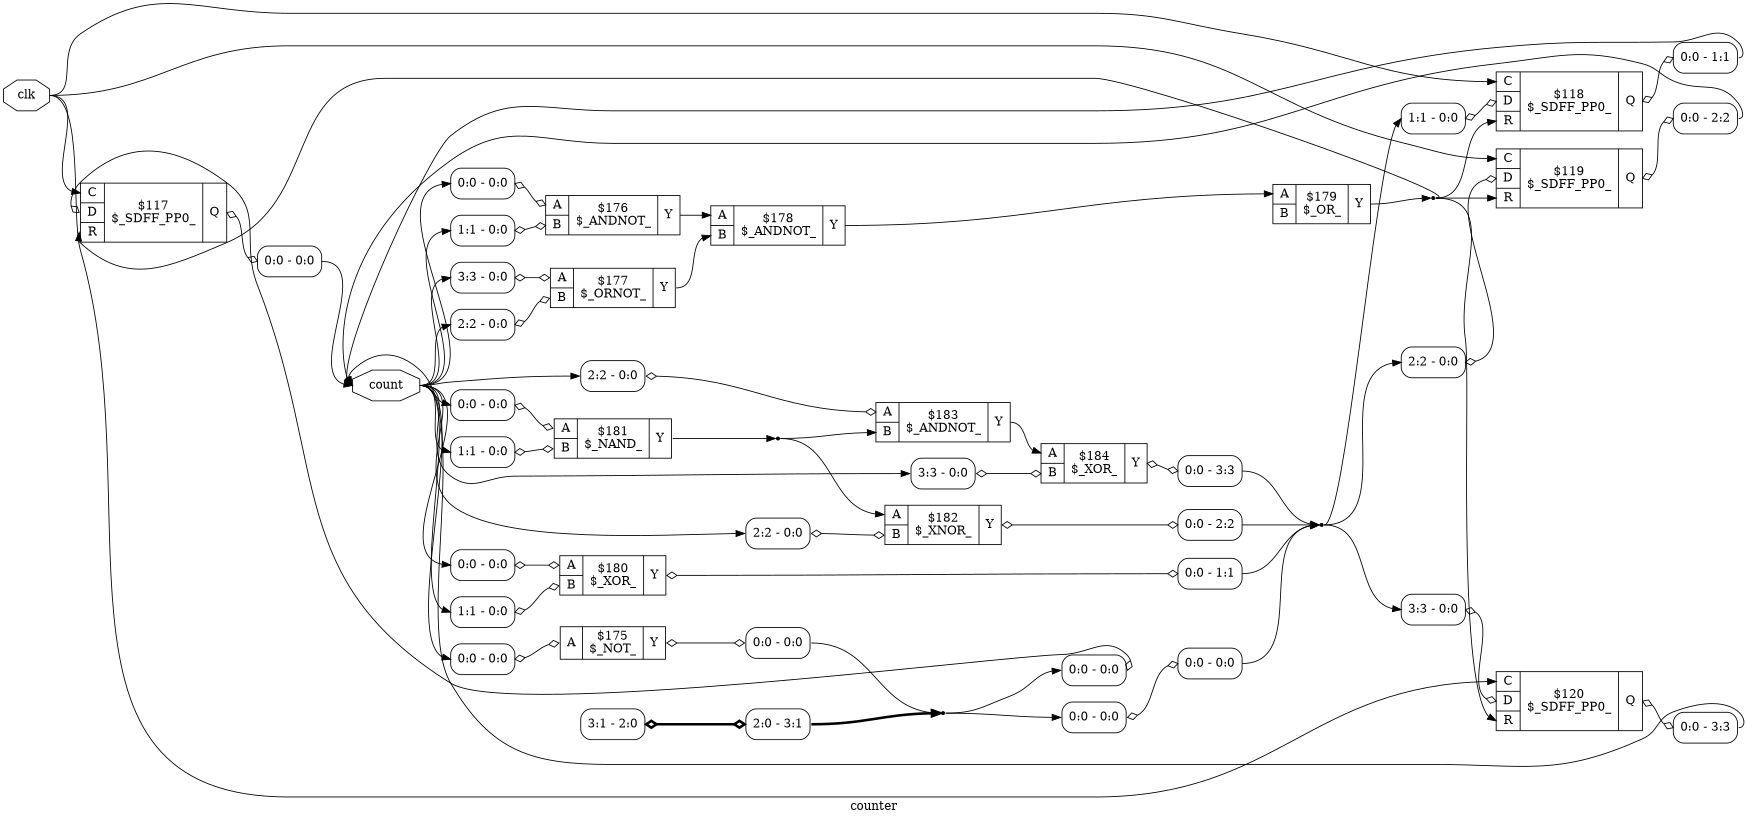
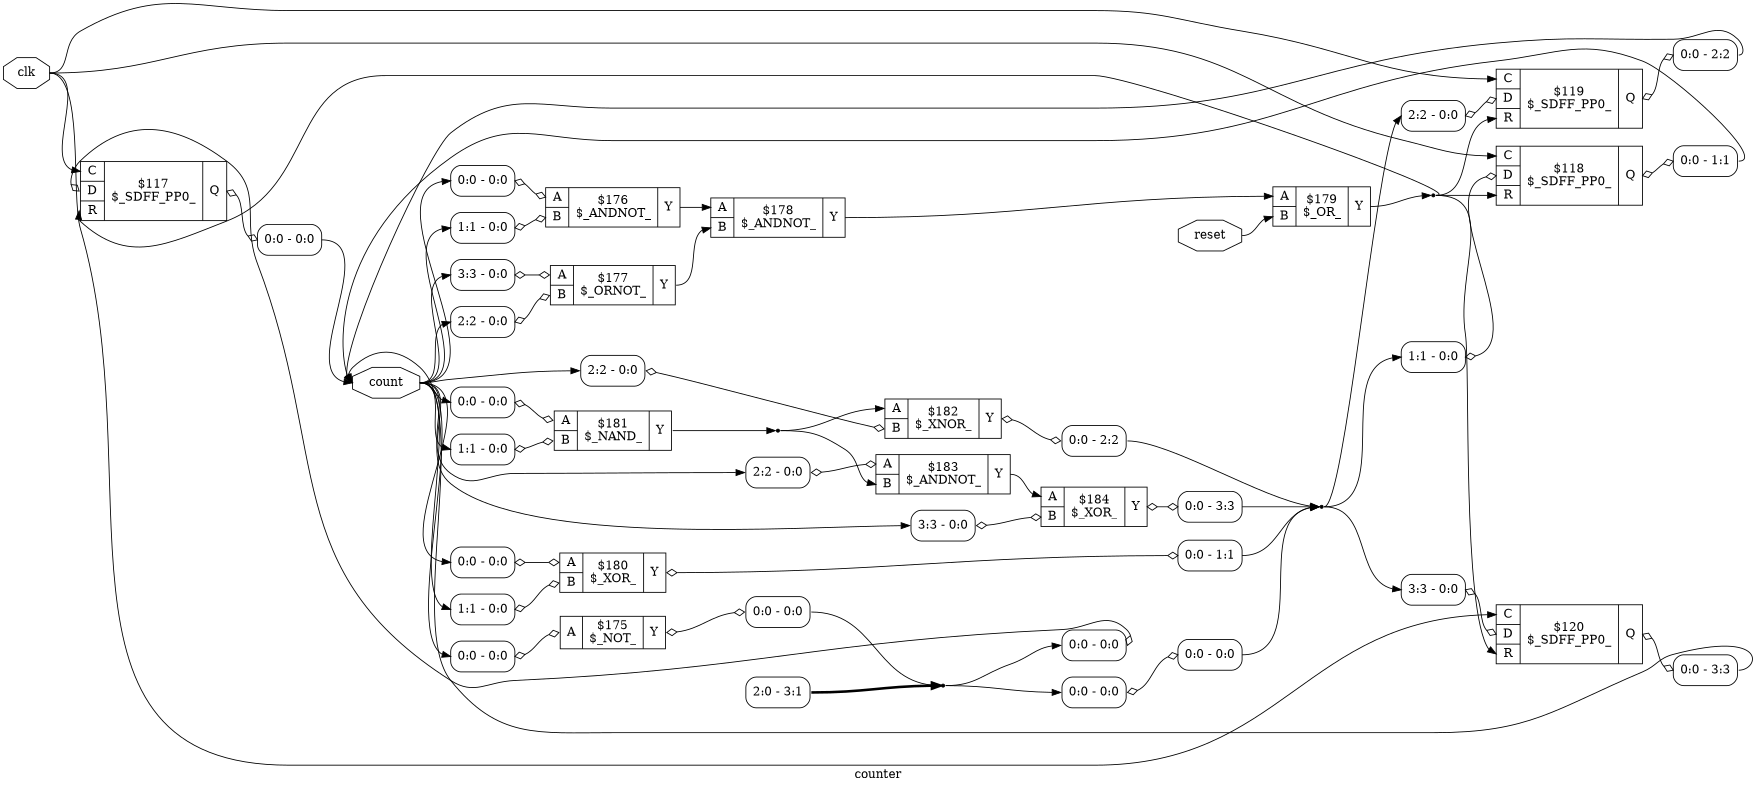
  digraph {
    label=counter
    rankdir=LR
    remincross=true
    node [color=black fontcolor=black shape=record style=rounded]
    edge [color=black fontcolor=black headport=w tailport=e]
    n9 [label=clk shape=octagon style=""]
    c29 [label="{{<p25> C|<p26> D|<p27> R}|$117\n$_SDFF_PP0_|{<p28> Q}}" color="" fontcolor="" style=""]
    c30 [label="{{<p25> C|<p26> D|<p27> R}|$118\n$_SDFF_PP0_|{<p28> Q}}" color="" fontcolor="" style=""]
    c31 [label="{{<p25> C|<p26> D|<p27> R}|$119\n$_SDFF_PP0_|{<p28> Q}}" color="" fontcolor="" style=""]
    c32 [label="{{<p25> C|<p26> D|<p27> R}|$120\n$_SDFF_PP0_|{<p28> Q}}" color="" fontcolor="" style=""]
    x17 [label="<s0> 0:0 - 0:0 "]
    x19 [label="<s0> 0:0 - 1:1 "]
    x21 [label="<s0> 0:0 - 2:2 "]
    x23 [label="<s0> 0:0 - 3:3 "]
    n10 [label=count shape=octagon style=""]
    x0 [label="<s0> 0:0 - 0:0 "]
    x2 [label="<s0> 0:0 - 0:0 "]
    x3 [label="<s0> 1:1 - 0:0 "]
    x4 [label="<s0> 3:3 - 0:0 "]
    x5 [label="<s0> 2:2 - 0:0 "]
    x6 [label="<s0> 0:0 - 0:0 "]
    x7 [label="<s0> 1:1 - 0:0 "]
    x9 [label="<s0> 0:0 - 0:0 "]
    x10 [label="<s0> 1:1 - 0:0 "]
    x11 [label="<s0> 2:2 - 0:0 "]
    x13 [label="<s0> 2:2 - 0:0 "]
    x14 [label="<s0> 3:3 - 0:0 "]
    c14 [label="{{<p12> A}|$175\n$_NOT_|{<p13> Y}}" color="" fontcolor="" style=""]
    c16 [label="{{<p12> A|<p15> B}|$176\n$_ANDNOT_|{<p13> Y}}" color="" fontcolor="" style=""]
    c17 [label="{{<p12> A|<p15> B}|$177\n$_ORNOT_|{<p13> Y}}" color="" fontcolor="" style=""]
    c20 [label="{{<p12> A|<p15> B}|$180\n$_XOR_|{<p13> Y}}" color="" fontcolor="" style=""]
    c21 [label="{{<p12> A|<p15> B}|$181\n$_NAND_|{<p13> Y}}" color="" fontcolor="" style=""]
    c22 [label="{{<p12> A|<p15> B}|$182\n$_XNOR_|{<p13> Y}}" color="" fontcolor="" style=""]
    c23 [label="{{<p12> A|<p15> B}|$183\n$_ANDNOT_|{<p13> Y}}" color="" fontcolor="" style=""]
    c24 [label="{{<p12> A|<p15> B}|$184\n$_XOR_|{<p13> Y}}" color="" fontcolor="" style=""]
-   x24 [label="<s0> 3:1 - 2:0 "]
    x25 [label="<s0> 2:0 - 3:1 "]
+   n11 [label=reset shape=octagon style=""]
    c19 [label="{{<p12> A|<p15> B}|$179\n$_OR_|{<p13> Y}}" color="" fontcolor="" style=""]
    n1 [shape=point color="" fontcolor="" style=""]
    x1 [label="<s0> 0:0 - 0:0 "]
    n7 [shape=point color="" fontcolor="" style=""]
    x16 [label="<s0> 0:0 - 0:0 "]
    x26 [label="<s0> 0:0 - 0:0 "]
    c18 [label="{{<p12> A|<p15> B}|$178\n$_ANDNOT_|{<p13> Y}}" color="" fontcolor="" style=""]
    x8 [label="<s0> 0:0 - 1:1 "]
    n8 [shape=point color="" fontcolor="" style=""]
    x18 [label="<s0> 1:1 - 0:0 "]
    x20 [label="<s0> 2:2 - 0:0 "]
    x22 [label="<s0> 3:3 - 0:0 "]
    n5 [shape=point color="" fontcolor="" style=""]
    x12 [label="<s0> 0:0 - 2:2 "]
    x15 [label="<s0> 0:0 - 3:3 "]
    x27 [label="<s0> 0:0 - 0:0 "]
    n9 -> c29 [headport="p25:w"]
    n9 -> c30 [headport="p25:w"]
    n9 -> c31 [headport="p25:w"]
    n9 -> c32 [headport="p25:w"]
    c29 -> x17 [arrowhead=odiamond arrowtail=odiamond dir=both tailport="p28:e"]
    c30 -> x19 [arrowhead=odiamond arrowtail=odiamond dir=both tailport="p28:e"]
    c31 -> x21 [arrowhead=odiamond arrowtail=odiamond dir=both tailport="p28:e"]
    c32 -> x23 [arrowhead=odiamond arrowtail=odiamond dir=both tailport="p28:e"]
    x17 -> n10 [tailport="s0:e"]
    x19 -> n10 [tailport="s0:e"]
    x21 -> n10 [tailport="s0:e"]
    x23 -> n10 [tailport="s0:e"]
    n10 -> x0 [headport="s0:w"]
    n10 -> x2 [headport="s0:w"]
    n10 -> x3 [headport="s0:w"]
    n10 -> x4 [headport="s0:w"]
    n10 -> x5 [headport="s0:w"]
    n10 -> x6 [headport="s0:w"]
    n10 -> x7 [headport="s0:w"]
    n10 -> x9 [headport="s0:w"]
    n10 -> x10 [headport="s0:w"]
    n10 -> x11 [headport="s0:w"]
    n10 -> x13 [headport="s0:w"]
    n10 -> x14 [headport="s0:w"]
    x0 -> c14 [arrowhead=odiamond arrowtail=odiamond dir=both headport="p12:w"]
    x2 -> c16 [arrowhead=odiamond arrowtail=odiamond dir=both headport="p12:w"]
    x3 -> c16 [arrowhead=odiamond arrowtail=odiamond dir=both headport="p15:w"]
    x4 -> c17 [arrowhead=odiamond arrowtail=odiamond dir=both headport="p12:w"]
    x5 -> c17 [arrowhead=odiamond arrowtail=odiamond dir=both headport="p15:w"]
    x6 -> c20 [arrowhead=odiamond arrowtail=odiamond dir=both headport="p12:w"]
    x7 -> c20 [arrowhead=odiamond arrowtail=odiamond dir=both headport="p15:w"]
    x9 -> c21 [arrowhead=odiamond arrowtail=odiamond dir=both headport="p12:w"]
    x10 -> c21 [arrowhead=odiamond arrowtail=odiamond dir=both headport="p15:w"]
    x11 -> c22 [arrowhead=odiamond arrowtail=odiamond dir=both headport="p15:w"]
    x13 -> c23 [arrowhead=odiamond arrowtail=odiamond dir=both headport="p12:w"]
    x14 -> c24 [arrowhead=odiamond arrowtail=odiamond dir=both headport="p15:w"]
    c14 -> x1 [arrowhead=odiamond arrowtail=odiamond dir=both tailport="p13:e"]
    c16 -> c18 [headport="p12:w" tailport="p13:e"]
    c17 -> c18 [headport="p15:w" tailport="p13:e"]
    c20 -> x8 [arrowhead=odiamond arrowtail=odiamond dir=both tailport="p13:e"]
    c21 -> n5 [tailport="p13:e"]
    c22 -> x12 [arrowhead=odiamond arrowtail=odiamond dir=both tailport="p13:e"]
    c23 -> c24 [headport="p12:w" tailport="p13:e"]
    c24 -> x15 [arrowhead=odiamond arrowtail=odiamond dir=both tailport="p13:e"]
-   x24 -> x25 [arrowhead=odiamond arrowtail=odiamond dir=both style="setlinewidth(3)"]
    x25 -> n7 [style="setlinewidth(3)" tailport="s0:e"]
+   n11 -> c19 [headport="p15:w"]
    c19 -> n1 [tailport="p13:e"]
    n1 -> c29 [headport="p27:w"]
    n1 -> c30 [headport="p27:w"]
    n1 -> c31 [headport="p27:w"]
    n1 -> c32 [headport="p27:w"]
    x1 -> n7 [tailport="s0:e"]
    n7 -> x16 [headport="s0:w"]
    n7 -> x26 [headport="s0:w"]
    x16 -> c29 [arrowhead=odiamond arrowtail=odiamond dir=both headport="p26:w"]
    x26 -> x27 [arrowhead=odiamond arrowtail=odiamond dir=both]
    c18 -> c19 [headport="p12:w" tailport="p13:e"]
    x8 -> n8 [tailport="s0:e"]
    n8 -> x18 [headport="s0:w"]
    n8 -> x20 [headport="s0:w"]
    n8 -> x22 [headport="s0:w"]
    x18 -> c30 [arrowhead=odiamond arrowtail=odiamond dir=both headport="p26:w"]
    x20 -> c31 [arrowhead=odiamond arrowtail=odiamond dir=both headport="p26:w"]
    x22 -> c32 [arrowhead=odiamond arrowtail=odiamond dir=both headport="p26:w"]
    n5 -> c22 [headport="p12:w"]
    n5 -> c23 [headport="p15:w"]
    x12 -> n8 [tailport="s0:e"]
    x15 -> n8 [tailport="s0:e"]
    x27 -> n8 [tailport="s0:e"]
  }
